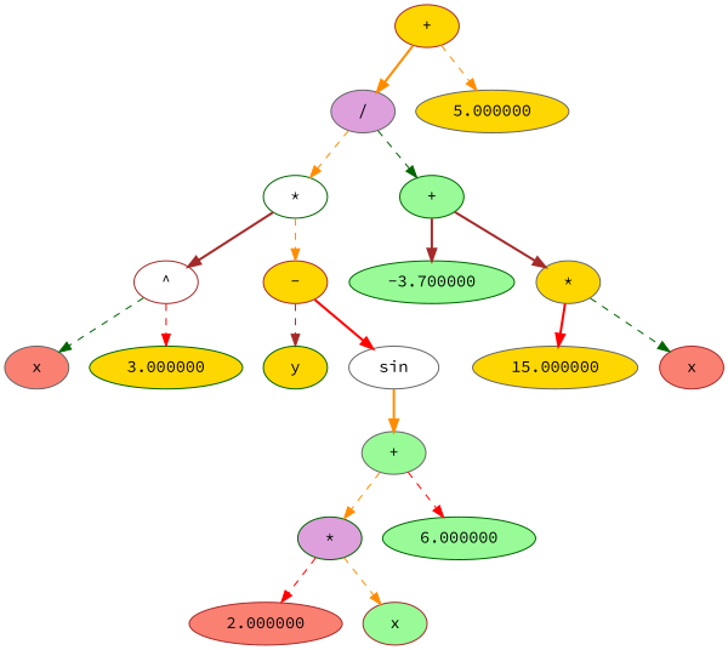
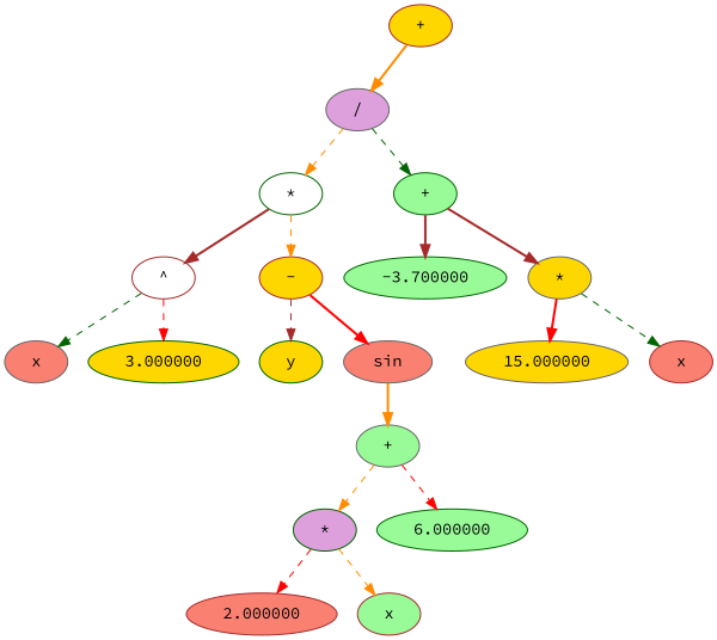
  digraph {
    fontname="Source Code Pro"
    node [color=gray40 fillcolor=gold fontname="Source Code Pro" style=filled]
    edge [color=darkorange fontname="Source Code Pro" style=dashed]
    n1 [color=brown label=" + "]
    n2 [fillcolor=plum label=" / "]
-   n3 [label=" 5.000000 "]
    n4 [color=darkgreen fillcolor=white label=" * "]
    n5 [color=darkgreen fillcolor=palegreen label=" + "]
    n6 [color=brown fillcolor=white label=" ^ "]
    n7 [color=brown label=" - "]
    n8 [color=darkgreen fillcolor=palegreen label=" -3.700000 "]
    n9 [label=" * "]
    n10 [fillcolor=salmon label=" x "]
    n11 [color=darkgreen label=" 3.000000 "]
    n12 [color=darkgreen label=" y "]
-   n13 [fillcolor=white label=" sin "]
+   n13 [fillcolor=salmon label=" sin "]
    n14 [fillcolor=palegreen label=" + "]
    n15 [color=darkgreen fillcolor=plum label=" * "]
    n16 [color=darkgreen fillcolor=palegreen label=" 6.000000 "]
    n17 [color=brown fillcolor=salmon label=" 2.000000 "]
    n18 [color=brown fillcolor=palegreen label=" x "]
    n19 [label=" 15.000000 "]
    n20 [color=brown fillcolor=salmon label=" x "]
    n1 -> n2 [style=bold]
-   n1 -> n3
    n2 -> n4
    n2 -> n5 [color=darkgreen]
    n4 -> n6 [color=brown style=bold]
    n4 -> n7
    n5 -> n8 [color=brown style=bold]
    n5 -> n9 [color=brown style=bold]
    n6 -> n10 [color=darkgreen]
    n6 -> n11 [color=red]
    n7 -> n12 [color=brown]
    n7 -> n13 [color=red style=bold]
    n9 -> n19 [color=red style=bold]
    n9 -> n20 [color=darkgreen]
    n13 -> n14 [style=bold]
    n14 -> n15
    n14 -> n16 [color=red]
    n15 -> n17 [color=red]
    n15 -> n18
  }
